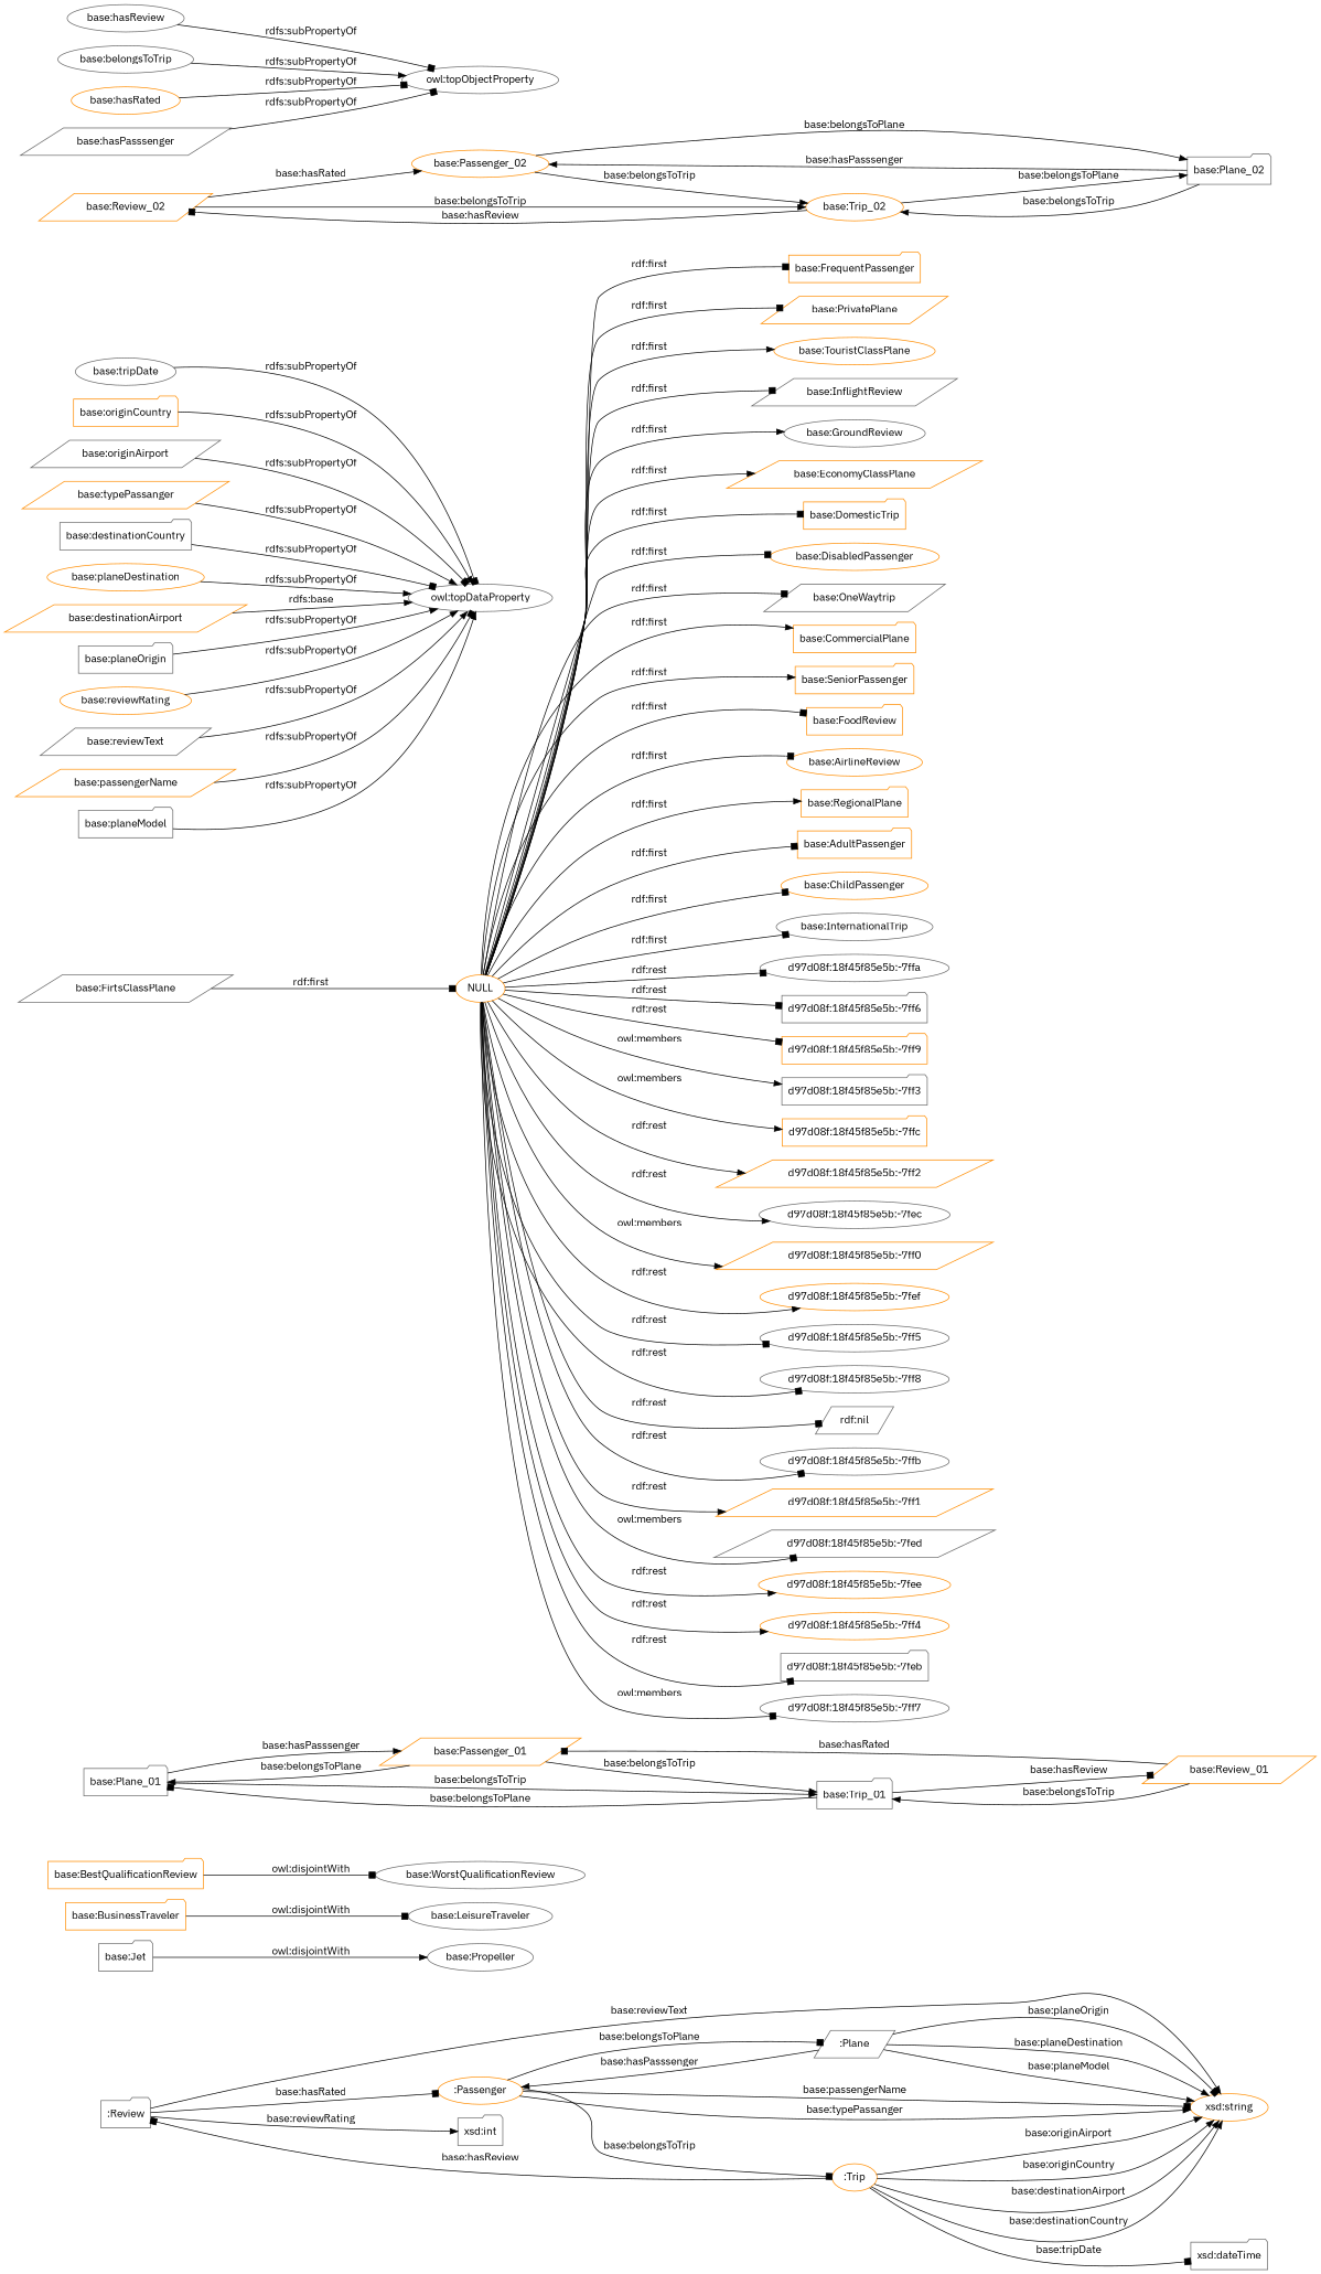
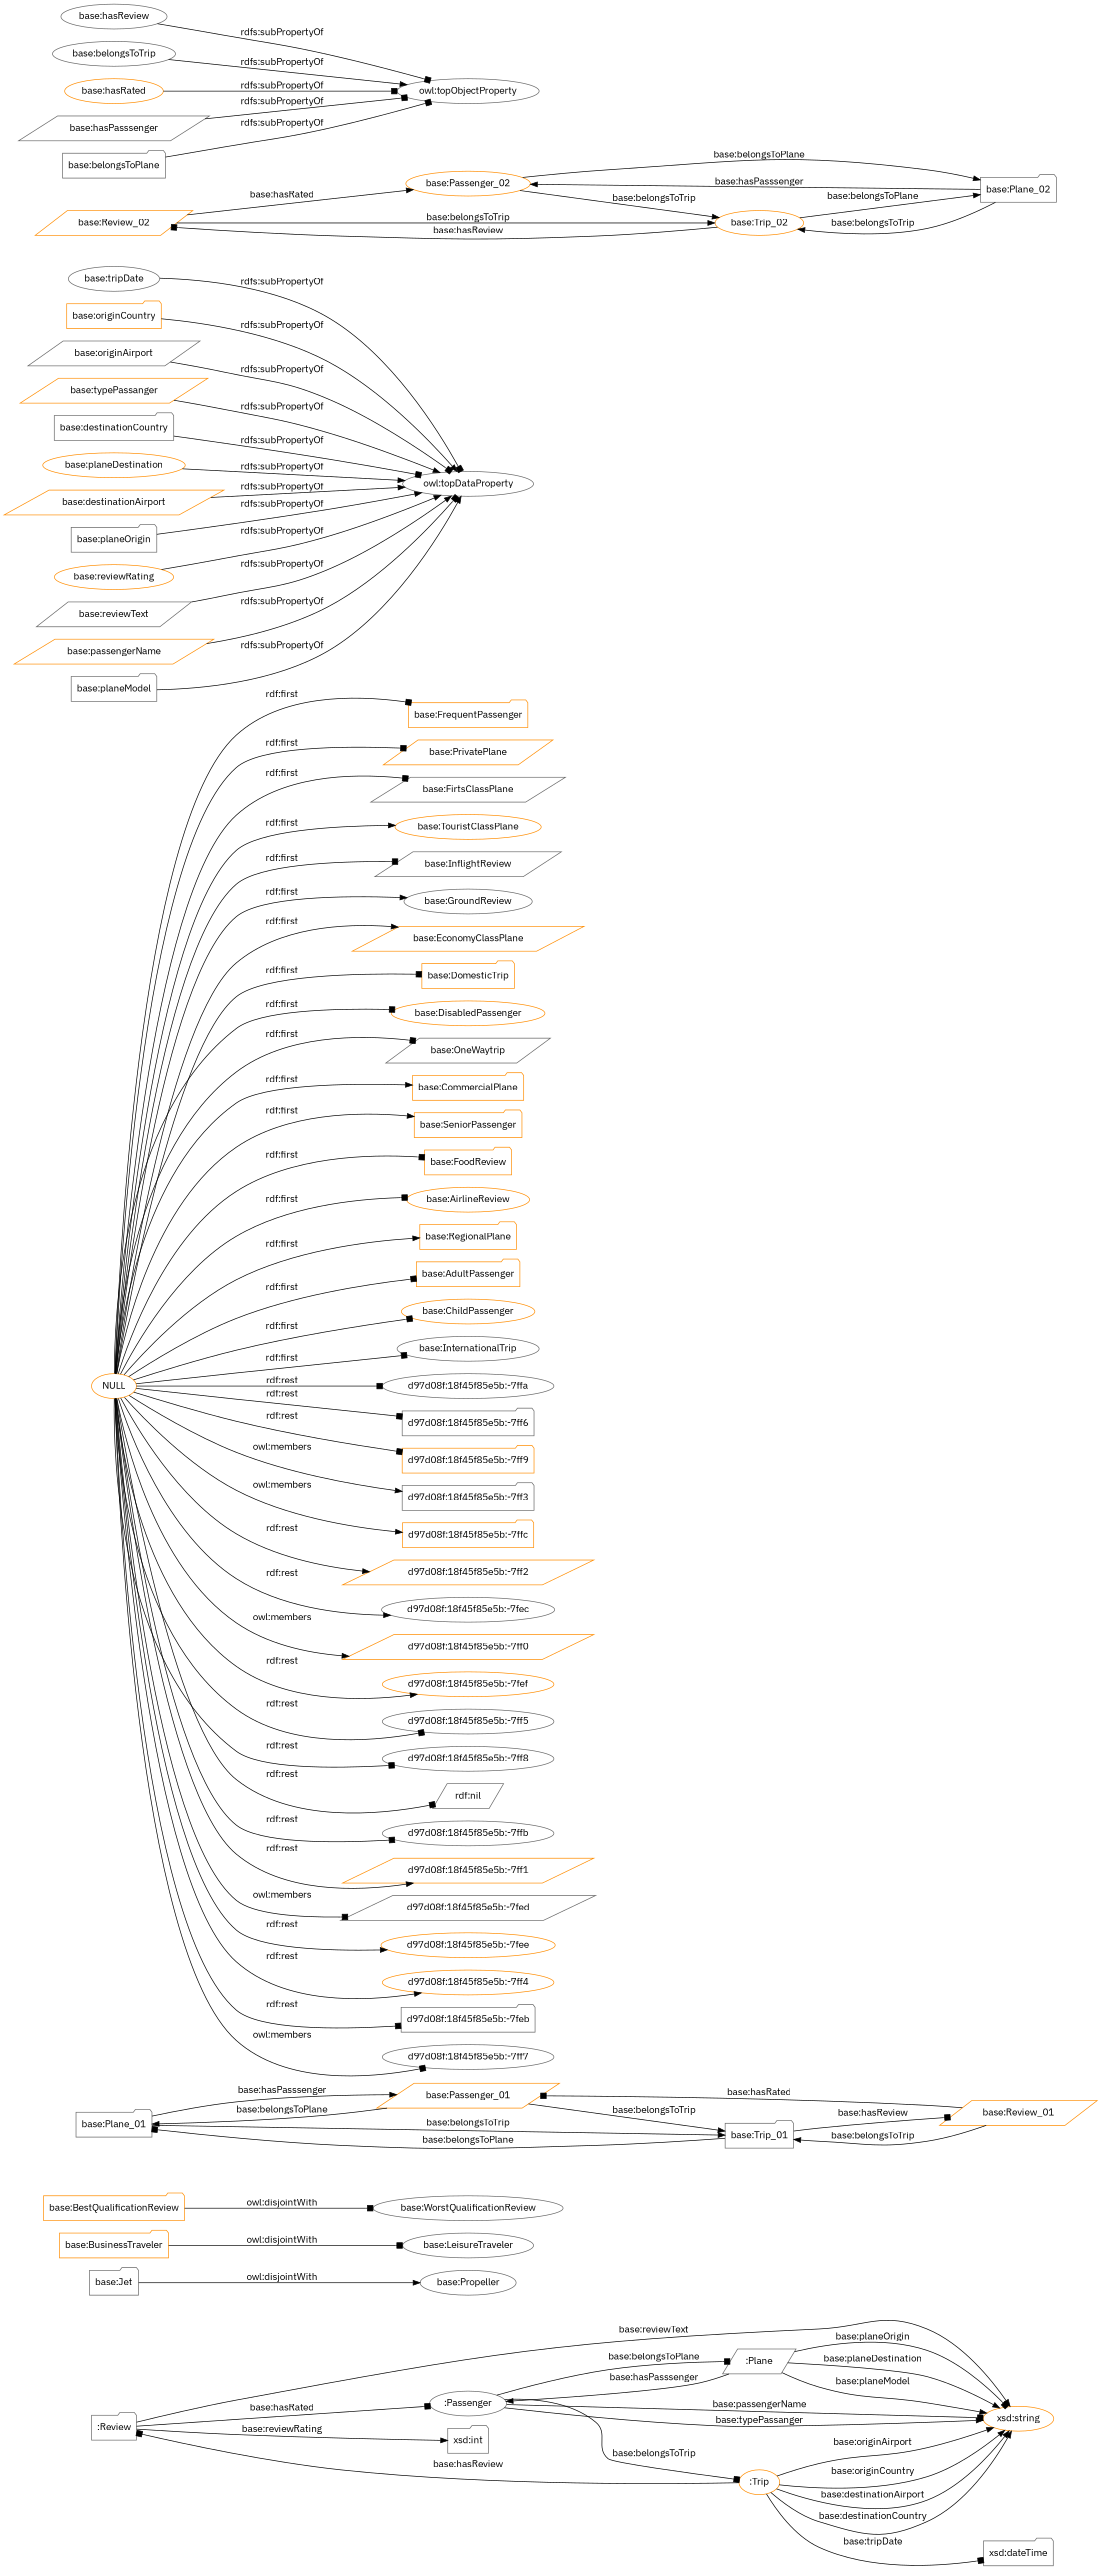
  digraph {
    fontname="IBM Plex Sans"
    rankdir=LR
    node [color=gray40 fontname="IBM Plex Sans" shape=ellipse]
    edge [arrowhead=normal fontname="IBM Plex Sans"]
    ":Review" [shape=folder]
-   ":Passenger" [color=darkorange]
+   ":Passenger"
    "xsd:string" [color=darkorange]
    "xsd:int" [shape=folder]
    ":Trip" [color=darkorange]
    ":Plane" [shape=parallelogram]
    "xsd:dateTime" [shape=folder]
    "base:Jet" [shape=folder]
    "base:Propeller"
    "base:BusinessTraveler" [color=darkorange shape=folder]
    "base:LeisureTraveler"
    "base:BestQualificationReview" [color=darkorange shape=folder]
    "base:WorstQualificationReview"
    "base:Plane_01" [shape=folder]
    "base:Passenger_01" [color=darkorange shape=parallelogram]
    "base:Trip_01" [shape=folder]
    "base:Review_01" [color=darkorange shape=parallelogram]
    "base:FrequentPassenger" [color=darkorange shape=folder]
    NULL [color=darkorange]
    "base:PrivatePlane" [color=darkorange shape=parallelogram]
    "base:FirtsClassPlane" [shape=parallelogram]
    "base:TouristClassPlane" [color=darkorange]
    "base:InflightReview" [shape=parallelogram]
    "base:GroundReview"
    "base:EconomyClassPlane" [color=darkorange shape=parallelogram]
    "base:DomesticTrip" [color=darkorange shape=folder]
    "base:DisabledPassenger" [color=darkorange]
    "base:OneWaytrip" [shape=parallelogram]
    "base:CommercialPlane" [color=darkorange shape=folder]
    "base:SeniorPassenger" [color=darkorange shape=folder]
    "base:FoodReview" [color=darkorange shape=folder]
    "base:AirlineReview" [color=darkorange]
    "base:RegionalPlane" [color=darkorange shape=folder]
    "base:AdultPassenger" [color=darkorange shape=folder]
    "base:ChildPassenger" [color=darkorange]
    "base:InternationalTrip"
    "d97d08f:18f45f85e5b:-7ffa"
    "d97d08f:18f45f85e5b:-7ff6" [shape=folder]
    "d97d08f:18f45f85e5b:-7ff9" [color=darkorange shape=folder]
    "d97d08f:18f45f85e5b:-7ff3" [shape=folder]
    "d97d08f:18f45f85e5b:-7ffc" [color=darkorange shape=folder]
    "d97d08f:18f45f85e5b:-7ff2" [color=darkorange shape=parallelogram]
    "d97d08f:18f45f85e5b:-7fec"
    "d97d08f:18f45f85e5b:-7ff0" [color=darkorange shape=parallelogram]
    "d97d08f:18f45f85e5b:-7fef" [color=darkorange]
    "d97d08f:18f45f85e5b:-7ff5"
    "d97d08f:18f45f85e5b:-7ff8"
    "rdf:nil" [shape=parallelogram]
    "d97d08f:18f45f85e5b:-7ffb"
    "d97d08f:18f45f85e5b:-7ff1" [color=darkorange shape=parallelogram]
    "d97d08f:18f45f85e5b:-7fed" [shape=parallelogram]
    "d97d08f:18f45f85e5b:-7fee" [color=darkorange]
    "d97d08f:18f45f85e5b:-7ff4" [color=darkorange]
    "d97d08f:18f45f85e5b:-7feb" [shape=folder]
    "d97d08f:18f45f85e5b:-7ff7"
    "base:tripDate"
    "owl:topDataProperty"
    "base:Review_02" [color=darkorange shape=parallelogram]
    "base:Passenger_02" [color=darkorange]
    "base:Trip_02" [color=darkorange]
    "base:Plane_02" [shape=folder]
    "base:originCountry" [color=darkorange shape=folder]
    "base:originAirport" [shape=parallelogram]
    "base:typePassanger" [color=darkorange shape=parallelogram]
    "base:hasReview"
    "owl:topObjectProperty"
    "base:destinationCountry" [shape=folder]
    "base:planeDestination" [color=darkorange]
    "base:destinationAirport" [color=darkorange shape=parallelogram]
    "base:belongsToTrip"
    "base:hasRated" [color=darkorange]
    "base:planeOrigin" [shape=folder]
    "base:hasPasssenger" [shape=parallelogram]
    "base:reviewRating" [color=darkorange]
+   "base:belongsToPlane" [shape=folder]
    "base:reviewText" [shape=parallelogram]
    "base:passengerName" [color=darkorange shape=parallelogram]
    "base:planeModel" [shape=folder]
    ":Review" -> ":Passenger" [arrowhead=box label="base:hasRated"]
    ":Review" -> "xsd:string" [label="base:reviewText"]
    ":Review" -> "xsd:int" [label="base:reviewRating"]
    ":Passenger" -> "xsd:string" [arrowhead=box label="base:passengerName"]
    ":Passenger" -> "xsd:string" [label="base:typePassanger"]
    ":Passenger" -> ":Trip" [arrowhead=box label="base:belongsToTrip"]
    ":Passenger" -> ":Plane" [arrowhead=box label="base:belongsToPlane"]
    ":Trip" -> ":Review" [arrowhead=box label="base:hasReview"]
    ":Trip" -> "xsd:string" [label="base:destinationAirport"]
    ":Trip" -> "xsd:string" [label="base:destinationCountry"]
    ":Trip" -> "xsd:string" [label="base:originAirport"]
    ":Trip" -> "xsd:string" [label="base:originCountry"]
    ":Trip" -> "xsd:dateTime" [arrowhead=box label="base:tripDate"]
    ":Plane" -> ":Passenger" [label="base:hasPasssenger"]
    ":Plane" -> "xsd:string" [label="base:planeModel"]
    ":Plane" -> "xsd:string" [arrowhead=box label="base:planeOrigin"]
    ":Plane" -> "xsd:string" [label="base:planeDestination"]
    "base:Jet" -> "base:Propeller" [label="owl:disjointWith"]
    "base:BusinessTraveler" -> "base:LeisureTraveler" [arrowhead=box label="owl:disjointWith"]
    "base:BestQualificationReview" -> "base:WorstQualificationReview" [arrowhead=box label="owl:disjointWith"]
    "base:Plane_01" -> "base:Passenger_01" [label="base:hasPasssenger"]
    "base:Plane_01" -> "base:Trip_01" [label="base:belongsToTrip"]
    "base:Passenger_01" -> "base:Plane_01" [label="base:belongsToPlane"]
    "base:Passenger_01" -> "base:Trip_01" [label="base:belongsToTrip"]
    "base:Trip_01" -> "base:Plane_01" [arrowhead=box label="base:belongsToPlane"]
    "base:Trip_01" -> "base:Review_01" [arrowhead=box label="base:hasReview"]
    "base:Review_01" -> "base:Passenger_01" [arrowhead=box label="base:hasRated"]
    "base:Review_01" -> "base:Trip_01" [label="base:belongsToTrip"]
    NULL -> "base:FrequentPassenger" [arrowhead=box label="rdf:first"]
    NULL -> "base:PrivatePlane" [arrowhead=box label="rdf:first"]
-   "base:FirtsClassPlane" -> NULL [arrowhead=box label="rdf:first"]
+   NULL -> "base:FirtsClassPlane" [arrowhead=box label="rdf:first"]
    NULL -> "base:TouristClassPlane" [label="rdf:first"]
    NULL -> "base:InflightReview" [arrowhead=box label="rdf:first"]
    NULL -> "base:GroundReview" [label="rdf:first"]
    NULL -> "base:EconomyClassPlane" [label="rdf:first"]
    NULL -> "base:DomesticTrip" [arrowhead=box label="rdf:first"]
    NULL -> "base:DisabledPassenger" [arrowhead=box label="rdf:first"]
    NULL -> "base:OneWaytrip" [arrowhead=box label="rdf:first"]
    NULL -> "base:CommercialPlane" [label="rdf:first"]
    NULL -> "base:SeniorPassenger" [label="rdf:first"]
    NULL -> "base:FoodReview" [arrowhead=box label="rdf:first"]
    NULL -> "base:AirlineReview" [arrowhead=box label="rdf:first"]
    NULL -> "base:RegionalPlane" [label="rdf:first"]
    NULL -> "base:AdultPassenger" [arrowhead=box label="rdf:first"]
    NULL -> "base:ChildPassenger" [arrowhead=box label="rdf:first"]
    NULL -> "base:InternationalTrip" [arrowhead=box label="rdf:first"]
    NULL -> "d97d08f:18f45f85e5b:-7ffa" [arrowhead=box label="rdf:rest"]
    NULL -> "d97d08f:18f45f85e5b:-7ff6" [arrowhead=box label="rdf:rest"]
    NULL -> "d97d08f:18f45f85e5b:-7ff9" [arrowhead=box label="rdf:rest"]
    NULL -> "d97d08f:18f45f85e5b:-7ff3" [label="owl:members"]
    NULL -> "d97d08f:18f45f85e5b:-7ffc" [label="owl:members"]
    NULL -> "d97d08f:18f45f85e5b:-7ff2" [label="rdf:rest"]
    NULL -> "d97d08f:18f45f85e5b:-7fec" [label="rdf:rest"]
    NULL -> "d97d08f:18f45f85e5b:-7ff0" [label="owl:members"]
    NULL -> "d97d08f:18f45f85e5b:-7fef" [label="rdf:rest"]
    NULL -> "d97d08f:18f45f85e5b:-7ff5" [arrowhead=box label="rdf:rest"]
    NULL -> "d97d08f:18f45f85e5b:-7ff8" [arrowhead=box label="rdf:rest"]
    NULL -> "rdf:nil" [arrowhead=box label="rdf:rest"]
    NULL -> "d97d08f:18f45f85e5b:-7ffb" [arrowhead=box label="rdf:rest"]
    NULL -> "d97d08f:18f45f85e5b:-7ff1" [label="rdf:rest"]
    NULL -> "d97d08f:18f45f85e5b:-7fed" [arrowhead=box label="owl:members"]
    NULL -> "d97d08f:18f45f85e5b:-7fee" [label="rdf:rest"]
    NULL -> "d97d08f:18f45f85e5b:-7ff4" [label="rdf:rest"]
    NULL -> "d97d08f:18f45f85e5b:-7feb" [arrowhead=box label="rdf:rest"]
    NULL -> "d97d08f:18f45f85e5b:-7ff7" [arrowhead=box label="owl:members"]
    "base:tripDate" -> "owl:topDataProperty" [arrowhead=box label="rdfs:subPropertyOf"]
    "base:Review_02" -> "base:Passenger_02" [label="base:hasRated"]
    "base:Review_02" -> "base:Trip_02" [label="base:belongsToTrip"]
    "base:Passenger_02" -> "base:Trip_02" [label="base:belongsToTrip"]
    "base:Passenger_02" -> "base:Plane_02" [label="base:belongsToPlane"]
    "base:Trip_02" -> "base:Review_02" [arrowhead=box label="base:hasReview"]
    "base:Trip_02" -> "base:Plane_02" [label="base:belongsToPlane"]
    "base:Plane_02" -> "base:Passenger_02" [label="base:hasPasssenger"]
    "base:Plane_02" -> "base:Trip_02" [label="base:belongsToTrip"]
    "base:originCountry" -> "owl:topDataProperty" [label="rdfs:subPropertyOf"]
    "base:originAirport" -> "owl:topDataProperty" [arrowhead=box label="rdfs:subPropertyOf"]
    "base:typePassanger" -> "owl:topDataProperty" [label="rdfs:subPropertyOf"]
    "base:hasReview" -> "owl:topObjectProperty" [arrowhead=box label="rdfs:subPropertyOf"]
    "base:destinationCountry" -> "owl:topDataProperty" [arrowhead=box label="rdfs:subPropertyOf"]
    "base:planeDestination" -> "owl:topDataProperty" [label="rdfs:subPropertyOf"]
-   "base:destinationAirport" -> "owl:topDataProperty" [label="rdfs:base"]
+   "base:destinationAirport" -> "owl:topDataProperty" [label="rdfs:subPropertyOf"]
    "base:belongsToTrip" -> "owl:topObjectProperty" [label="rdfs:subPropertyOf"]
    "base:hasRated" -> "owl:topObjectProperty" [arrowhead=box label="rdfs:subPropertyOf"]
    "base:planeOrigin" -> "owl:topDataProperty" [label="rdfs:subPropertyOf"]
    "base:hasPasssenger" -> "owl:topObjectProperty" [arrowhead=box label="rdfs:subPropertyOf"]
    "base:reviewRating" -> "owl:topDataProperty" [label="rdfs:subPropertyOf"]
+   "base:belongsToPlane" -> "owl:topObjectProperty" [arrowhead=box label="rdfs:subPropertyOf"]
    "base:reviewText" -> "owl:topDataProperty" [label="rdfs:subPropertyOf"]
    "base:passengerName" -> "owl:topDataProperty" [arrowhead=box label="rdfs:subPropertyOf"]
    "base:planeModel" -> "owl:topDataProperty" [label="rdfs:subPropertyOf"]
  }
